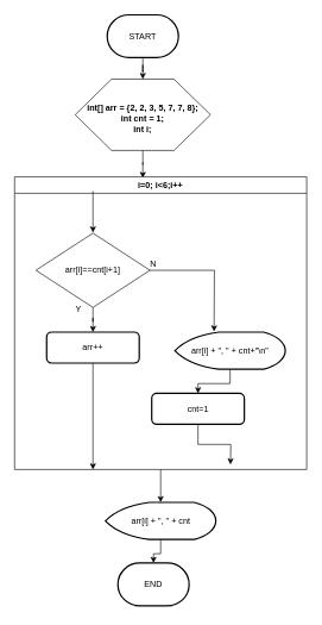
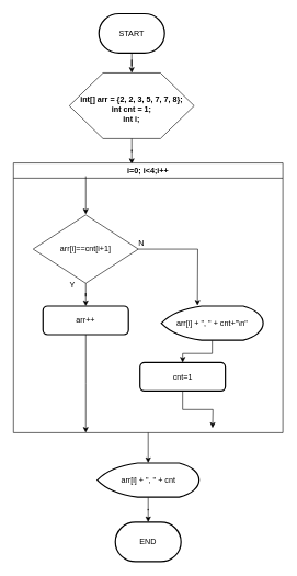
  <mxCell id="0" />
  <mxCell id="1" parent="0" />
  <mxCell id="2" value="" style="edgeStyle=orthogonalEdgeStyle;rounded=0;orthogonalLoop=1;jettySize=auto;html=1;" edge="1" parent="1" source="3" target="5"><mxGeometry relative="1" as="geometry" /></mxCell>
  <mxCell id="3" value="START" style="strokeWidth=2;html=1;shape=mxgraph.flowchart.terminator;whiteSpace=wrap;" vertex="1" parent="1"><mxGeometry x="150" y="20" width="100" height="60" as="geometry" /></mxCell>
  <mxCell id="4" value="" style="group" vertex="1" connectable="0" parent="1"><mxGeometry x="90" y="110" width="220" height="100" as="geometry" /></mxCell>
  <mxCell id="5" value="" style="verticalLabelPosition=bottom;verticalAlign=top;html=1;shape=hexagon;perimeter=hexagonPerimeter2;arcSize=6;size=0.27;" vertex="1" parent="4"><mxGeometry x="15" width="190" height="100" as="geometry" /></mxCell>
  <mxCell id="6" value="&lt;div&gt;&lt;b&gt;int[] arr = {2, 2, 3, 5, 7, 7, 8};&lt;/b&gt;&lt;/div&gt;&lt;div&gt;&lt;b&gt;int cnt = 1;&lt;/b&gt;&lt;/div&gt;&lt;div&gt;&lt;b&gt;int i;&lt;/b&gt;&lt;/div&gt;" style="text;html=1;align=center;verticalAlign=middle;whiteSpace=wrap;rounded=0;" vertex="1" parent="4"><mxGeometry y="40" width="220" height="30" as="geometry" /></mxCell>
  <mxCell id="7" value="" style="edgeStyle=orthogonalEdgeStyle;rounded=0;orthogonalLoop=1;jettySize=auto;html=1;entryX=0.439;entryY=0.004;entryDx=0;entryDy=0;entryPerimeter=0;" edge="1" parent="1" source="5" target="9"><mxGeometry relative="1" as="geometry"><mxPoint x="200" y="267" as="targetPoint" /></mxGeometry></mxCell>
  <mxCell id="8" value="" style="group" vertex="1" connectable="0" parent="1"><mxGeometry x="20" y="247" width="410" height="450" as="geometry" /></mxCell>
- <mxCell id="9" value="i=0; i&amp;lt;6;i++" style="swimlane;whiteSpace=wrap;html=1;startSize=23;" vertex="1" parent="8"><mxGeometry width="410" height="410" as="geometry" /></mxCell>
+ <mxCell id="9" value="i=0; i&amp;lt;4;i++" style="swimlane;whiteSpace=wrap;html=1;startSize=23;" vertex="1" parent="8"><mxGeometry width="410" height="410" as="geometry" /></mxCell>
  <mxCell id="10" value="" style="edgeStyle=orthogonalEdgeStyle;rounded=0;orthogonalLoop=1;jettySize=auto;html=1;" edge="1" parent="9" source="12" target="14"><mxGeometry relative="1" as="geometry" /></mxCell>
  <mxCell id="11" value="" style="edgeStyle=orthogonalEdgeStyle;rounded=0;orthogonalLoop=1;jettySize=auto;html=1;" edge="1" parent="9" source="12"><mxGeometry relative="1" as="geometry"><mxPoint x="280" y="216.685" as="targetPoint" /></mxGeometry></mxCell>
  <mxCell id="12" value="arr[i]==cnt[i+1]" style="rhombus;whiteSpace=wrap;html=1;" vertex="1" parent="9"><mxGeometry x="30" y="78.873" width="160" height="104.009" as="geometry" /></mxCell>
  <mxCell id="13" value="" style="edgeStyle=orthogonalEdgeStyle;rounded=0;orthogonalLoop=1;jettySize=auto;html=1;" edge="1" parent="9" source="14"><mxGeometry relative="1" as="geometry"><mxPoint x="110" y="410" as="targetPoint" /></mxGeometry></mxCell>
  <mxCell id="14" value="arr++" style="rounded=1;whiteSpace=wrap;html=1;absoluteArcSize=1;arcSize=14;strokeWidth=2;" vertex="1" parent="9"><mxGeometry x="45" y="217.552" width="130" height="43.337" as="geometry" /></mxCell>
  <mxCell id="15" value="" style="edgeStyle=orthogonalEdgeStyle;rounded=0;orthogonalLoop=1;jettySize=auto;html=1;" edge="1" parent="9" source="16"><mxGeometry relative="1" as="geometry"><mxPoint x="303" y="403" as="targetPoint" /></mxGeometry></mxCell>
  <mxCell id="16" value="cnt=1" style="rounded=1;whiteSpace=wrap;html=1;absoluteArcSize=1;arcSize=14;strokeWidth=2;" vertex="1" parent="9"><mxGeometry x="192.5" y="303.359" width="130" height="43.337" as="geometry" /></mxCell>
  <mxCell id="17" value="" style="edgeStyle=orthogonalEdgeStyle;rounded=0;orthogonalLoop=1;jettySize=auto;html=1;" edge="1" parent="9" source="18" target="16"><mxGeometry relative="1" as="geometry" /></mxCell>
  <mxCell id="18" value="arr[i] + &quot;, &quot; + cnt+&quot;\n&quot;" style="strokeWidth=2;html=1;shape=mxgraph.flowchart.display;whiteSpace=wrap;" vertex="1" parent="9"><mxGeometry x="225" y="217.552" width="155" height="52.004" as="geometry" /></mxCell>
  <mxCell id="19" value="Y" style="text;html=1;align=center;verticalAlign=middle;whiteSpace=wrap;rounded=0;" vertex="1" parent="9"><mxGeometry x="60" y="172.34" width="60" height="27.212" as="geometry" /></mxCell>
  <mxCell id="20" value="N" style="text;html=1;align=center;verticalAlign=middle;whiteSpace=wrap;rounded=0;" vertex="1" parent="9"><mxGeometry x="165" y="108.847" width="60" height="27.212" as="geometry" /></mxCell>
  <mxCell id="21" value="" style="endArrow=classic;html=1;rounded=0;" edge="1" parent="8"><mxGeometry width="50" height="50" relative="1" as="geometry"><mxPoint x="110" y="20" as="sourcePoint" /><mxPoint x="110" y="78.007" as="targetPoint" /></mxGeometry></mxCell>
  <mxCell id="22" value="" style="edgeStyle=orthogonalEdgeStyle;rounded=0;orthogonalLoop=1;jettySize=auto;html=1;entryX=0.5;entryY=0;entryDx=0;entryDy=0;entryPerimeter=0;" edge="1" parent="1" source="9" target="24"><mxGeometry relative="1" as="geometry"><mxPoint x="225" y="723" as="targetPoint" /></mxGeometry></mxCell>
  <mxCell id="23" value="" style="edgeStyle=orthogonalEdgeStyle;rounded=0;orthogonalLoop=1;jettySize=auto;html=1;" edge="1" parent="1" source="24" target="25"><mxGeometry relative="1" as="geometry" /></mxCell>
  <mxCell id="24" value="arr[i] + &quot;, &quot; + cnt" style="strokeWidth=2;html=1;shape=mxgraph.flowchart.display;whiteSpace=wrap;" vertex="1" parent="1"><mxGeometry x="147.5" y="703.002" width="155" height="52.004" as="geometry" /></mxCell>
- <mxCell id="25" value="END" style="strokeWidth=2;html=1;shape=mxgraph.flowchart.terminator;whiteSpace=wrap;" vertex="1" parent="1"><mxGeometry x="165" y="788" width="100" height="60" as="geometry" /></mxCell>
+ <mxCell id="25" value="END" style="strokeWidth=2;html=1;shape=mxgraph.flowchart.terminator;whiteSpace=wrap;" vertex="1" parent="1"><mxGeometry x="175" y="793" width="100" height="60" as="geometry" /></mxCell>
